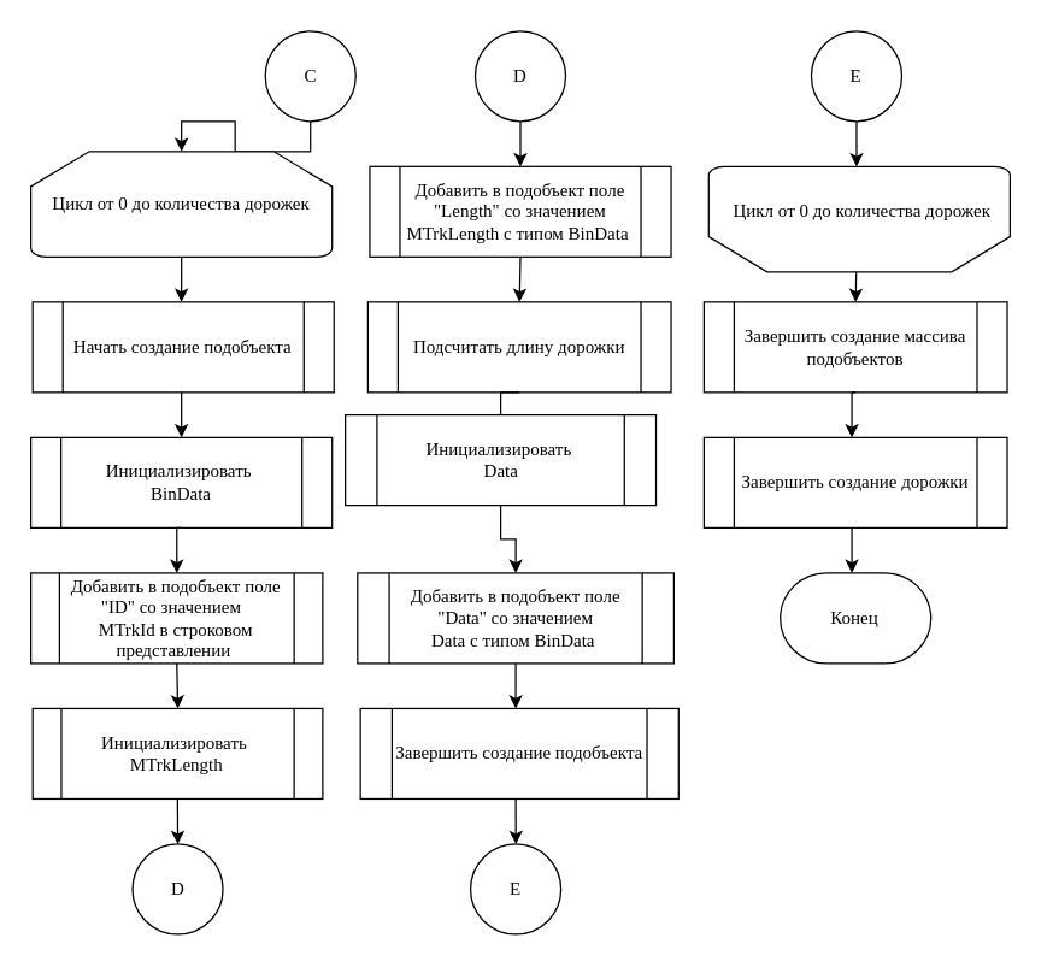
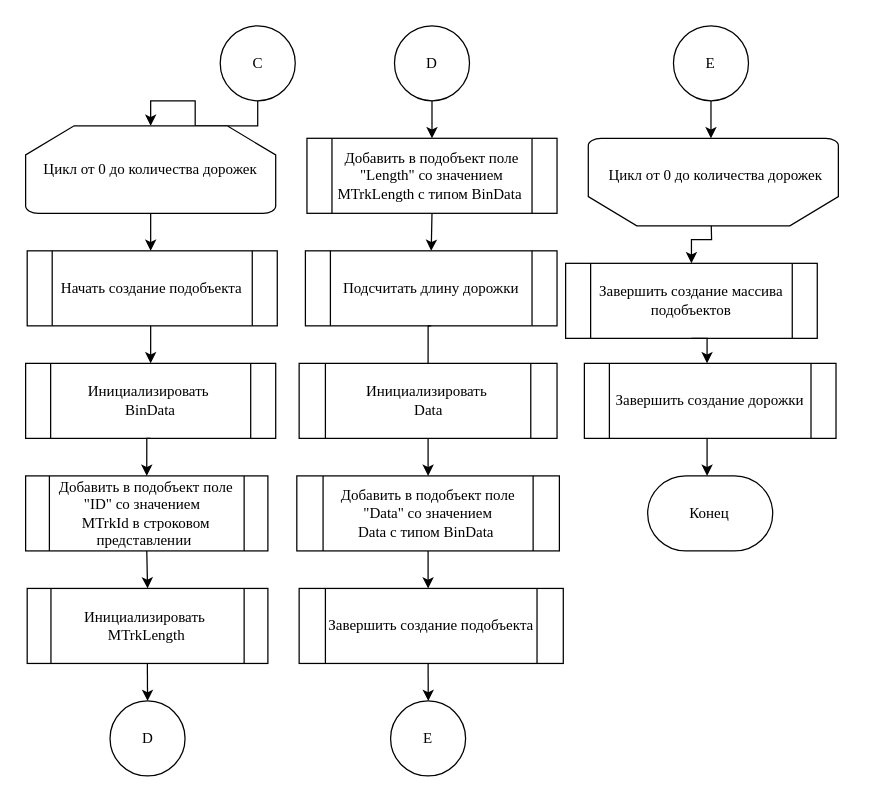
  <mxCell id="0" />
  <mxCell id="1" parent="0" />
  <mxCell id="2" style="edgeStyle=orthogonalEdgeStyle;rounded=0;orthogonalLoop=1;jettySize=auto;html=1;fontFamily=Times New Roman;fontSize=12;exitX=0.5;exitY=1;exitDx=0;exitDy=0;entryX=0.5;entryY=0;entryDx=0;entryDy=0;entryPerimeter=0;" edge="1" parent="1" source="29" target="31"><mxGeometry relative="1" as="geometry"><mxPoint x="120.571" y="80" as="sourcePoint" /><mxPoint x="120" y="110" as="targetPoint" /></mxGeometry></mxCell>
  <mxCell id="3" style="edgeStyle=orthogonalEdgeStyle;rounded=0;orthogonalLoop=1;jettySize=auto;html=1;exitX=0.5;exitY=1;exitDx=0;exitDy=0;entryX=0.5;entryY=0;entryDx=0;entryDy=0;fontFamily=Times New Roman;fontSize=12;" edge="1" parent="1" target="4"><mxGeometry relative="1" as="geometry"><mxPoint x="120.005" y="260" as="sourcePoint" /><mxPoint x="117.5" y="300" as="targetPoint" /></mxGeometry></mxCell>
  <mxCell id="4" value="&lt;div style=&quot;font-size: 13px;&quot;&gt;&lt;div style=&quot;font-size: 12px;&quot;&gt;Инициализировать&amp;nbsp;&lt;/div&gt;&lt;span style=&quot;font-size: 12px;&quot;&gt;BinData&lt;/span&gt;&lt;br&gt;&lt;/div&gt;&lt;div style=&quot;text-align: start;&quot;&gt;&lt;/div&gt;" style="shape=process;whiteSpace=wrap;html=1;backgroundOutline=1;fontFamily=Times New Roman;fontSize=12;strokeWidth=1;" vertex="1" parent="1"><mxGeometry x="20" y="290" width="200" height="60" as="geometry" /></mxCell>
  <mxCell id="5" value="&lt;div style=&quot;&quot;&gt;&lt;br&gt;&lt;/div&gt;&lt;div style=&quot;&quot;&gt;&lt;div&gt;Добавить в подобъект поле &quot;ID&quot; со значением &amp;nbsp;&lt;/div&gt;MTrkId в строковом представлении&amp;nbsp;&lt;div&gt;&amp;nbsp;&lt;/div&gt;&lt;/div&gt;&lt;div style=&quot;text-align: start;&quot;&gt;&lt;/div&gt;" style="shape=process;whiteSpace=wrap;html=1;backgroundOutline=1;fontFamily=Times New Roman;fontSize=12;strokeWidth=1;" vertex="1" parent="1"><mxGeometry x="20" y="380" width="193.75" height="60" as="geometry" /></mxCell>
  <mxCell id="6" style="edgeStyle=orthogonalEdgeStyle;rounded=0;orthogonalLoop=1;jettySize=auto;html=1;exitX=0.5;exitY=1;exitDx=0;exitDy=0;entryX=0.5;entryY=0;entryDx=0;entryDy=0;fontFamily=Times New Roman;fontSize=12;" edge="1" parent="1" source="4" target="5"><mxGeometry relative="1" as="geometry"><mxPoint x="117.27" y="360" as="sourcePoint" /><mxPoint x="117.27" y="390" as="targetPoint" /></mxGeometry></mxCell>
  <mxCell id="7" style="edgeStyle=orthogonalEdgeStyle;rounded=0;orthogonalLoop=1;jettySize=auto;html=1;exitX=0.5;exitY=1;exitDx=0;exitDy=0;fontFamily=Times New Roman;fontSize=12;entryX=0.5;entryY=0;entryDx=0;entryDy=0;" edge="1" parent="1" source="5" target="8"><mxGeometry relative="1" as="geometry"><mxPoint x="117.27" y="450" as="sourcePoint" /><mxPoint x="117" y="470" as="targetPoint" /></mxGeometry></mxCell>
  <mxCell id="8" value="&lt;div style=&quot;&quot;&gt;&lt;div&gt;Инициализировать&amp;nbsp;&lt;/div&gt;MTrkLength&lt;br&gt;&lt;/div&gt;&lt;div style=&quot;text-align: start;&quot;&gt;&lt;/div&gt;" style="shape=process;whiteSpace=wrap;html=1;backgroundOutline=1;fontFamily=Times New Roman;fontSize=12;strokeWidth=1;" vertex="1" parent="1"><mxGeometry x="21.25" y="470" width="192.5" height="60" as="geometry" /></mxCell>
  <mxCell id="9" value="D" style="ellipse;whiteSpace=wrap;html=1;aspect=fixed;fontFamily=Times New Roman;fontSize=12;strokeWidth=1;" vertex="1" parent="1"><mxGeometry x="87.5" y="560" width="60" height="60" as="geometry" /></mxCell>
  <mxCell id="10" style="edgeStyle=orthogonalEdgeStyle;rounded=0;orthogonalLoop=1;jettySize=auto;html=1;exitX=0.5;exitY=1;exitDx=0;exitDy=0;fontFamily=Times New Roman;fontSize=12;entryX=0.5;entryY=0;entryDx=0;entryDy=0;" edge="1" parent="1" target="9"><mxGeometry relative="1" as="geometry"><mxPoint x="117.35" y="530" as="sourcePoint" /><mxPoint x="118" y="550" as="targetPoint" /><Array as="points" /></mxGeometry></mxCell>
  <mxCell id="11" style="edgeStyle=orthogonalEdgeStyle;rounded=0;orthogonalLoop=1;jettySize=auto;html=1;fontFamily=Times New Roman;fontSize=12;entryX=0.5;entryY=0;entryDx=0;entryDy=0;exitX=0.5;exitY=1;exitDx=0;exitDy=0;" edge="1" parent="1" source="20" target="13"><mxGeometry relative="1" as="geometry"><mxPoint x="363" y="90" as="sourcePoint" /><mxPoint x="342.474" y="110" as="targetPoint" /></mxGeometry></mxCell>
  <mxCell id="12" style="edgeStyle=orthogonalEdgeStyle;rounded=0;orthogonalLoop=1;jettySize=auto;html=1;exitX=0.5;exitY=1;exitDx=0;exitDy=0;entryX=0.5;entryY=0;entryDx=0;entryDy=0;fontFamily=Times New Roman;fontSize=12;" edge="1" parent="1" source="13" target="14"><mxGeometry relative="1" as="geometry"><mxPoint x="345" y="170" as="sourcePoint" /><mxPoint x="345" y="210" as="targetPoint" /></mxGeometry></mxCell>
  <mxCell id="13" value="&lt;div style=&quot;&quot;&gt;&lt;br&gt;&lt;/div&gt;&lt;div style=&quot;&quot;&gt;&lt;div&gt;Добавить в&amp;nbsp;подобъект&amp;nbsp;поле &quot;Length&quot; со значением&lt;/div&gt;MTrkLength&amp;nbsp;с типом BinData&amp;nbsp;&lt;div&gt;&amp;nbsp;&lt;/div&gt;&lt;/div&gt;&lt;div style=&quot;text-align: start;&quot;&gt;&lt;/div&gt;" style="shape=process;whiteSpace=wrap;html=1;backgroundOutline=1;fontFamily=Times New Roman;fontSize=12;strokeWidth=1;" vertex="1" parent="1"><mxGeometry x="245" y="110" width="200" height="60" as="geometry" /></mxCell>
  <mxCell id="14" value="&lt;div style=&quot;&quot;&gt;Подсчитать длину дорожки&lt;br&gt;&lt;/div&gt;&lt;div style=&quot;text-align: start;&quot;&gt;&lt;/div&gt;" style="shape=process;whiteSpace=wrap;html=1;backgroundOutline=1;fontFamily=Times New Roman;fontSize=12;strokeWidth=1;" vertex="1" parent="1"><mxGeometry x="243.75" y="200" width="201.25" height="60" as="geometry" /></mxCell>
- <mxCell id="15" value="&lt;div style=&quot;&quot;&gt;Инициализировать&amp;nbsp;&lt;/div&gt;Data&lt;div style=&quot;text-align: start;&quot;&gt;&lt;/div&gt;" style="shape=process;whiteSpace=wrap;html=1;backgroundOutline=1;fontFamily=Times New Roman;fontSize=12;strokeWidth=1;" vertex="1" parent="1"><mxGeometry x="228.75" y="275" width="206.25" height="60" as="geometry" /></mxCell>
+ <mxCell id="15" value="&lt;div style=&quot;&quot;&gt;Инициализировать&amp;nbsp;&lt;/div&gt;Data&lt;div style=&quot;text-align: start;&quot;&gt;&lt;/div&gt;" style="shape=process;whiteSpace=wrap;html=1;backgroundOutline=1;fontFamily=Times New Roman;fontSize=12;strokeWidth=1;" vertex="1" parent="1"><mxGeometry x="238.75" y="290" width="206.25" height="60" as="geometry" /></mxCell>
  <mxCell id="16" style="edgeStyle=orthogonalEdgeStyle;rounded=0;orthogonalLoop=1;jettySize=auto;html=1;exitX=0.5;exitY=1;exitDx=0;exitDy=0;entryX=0.5;entryY=0;entryDx=0;entryDy=0;fontFamily=Times New Roman;fontSize=12;endArrow=none;" edge="1" parent="1" source="14" target="15"><mxGeometry relative="1" as="geometry"><mxPoint x="344.77" y="270" as="sourcePoint" /><mxPoint x="344.77" y="300" as="targetPoint" /></mxGeometry></mxCell>
  <mxCell id="17" style="edgeStyle=orthogonalEdgeStyle;rounded=0;orthogonalLoop=1;jettySize=auto;html=1;exitX=0.5;exitY=1;exitDx=0;exitDy=0;fontFamily=Times New Roman;fontSize=12;entryX=0.5;entryY=0;entryDx=0;entryDy=0;" edge="1" parent="1" source="15" target="18"><mxGeometry relative="1" as="geometry"><mxPoint x="344.77" y="360" as="sourcePoint" /><mxPoint x="344.5" y="380" as="targetPoint" /></mxGeometry></mxCell>
  <mxCell id="18" value="&lt;div style=&quot;&quot;&gt;&lt;br&gt;&lt;/div&gt;&lt;div style=&quot;&quot;&gt;Добавить в&amp;nbsp;подобъект&amp;nbsp;поле &quot;Data&quot; со значением&lt;/div&gt;Data с типом BinData&amp;nbsp;&lt;div style=&quot;&quot;&gt;&amp;nbsp;&lt;/div&gt;&lt;div style=&quot;text-align: start;&quot;&gt;&lt;/div&gt;" style="shape=process;whiteSpace=wrap;html=1;backgroundOutline=1;fontFamily=Times New Roman;fontSize=12;strokeWidth=1;" vertex="1" parent="1"><mxGeometry x="236.88" y="380" width="210" height="60" as="geometry" /></mxCell>
  <mxCell id="19" value="E" style="ellipse;whiteSpace=wrap;html=1;aspect=fixed;fontFamily=Times New Roman;fontSize=12;strokeWidth=1;" vertex="1" parent="1"><mxGeometry x="311.88" y="560" width="60" height="60" as="geometry" /></mxCell>
  <mxCell id="20" value="D" style="ellipse;whiteSpace=wrap;html=1;aspect=fixed;fontFamily=Times New Roman;fontSize=12;strokeWidth=1;" vertex="1" parent="1"><mxGeometry x="315" y="20" width="60" height="60" as="geometry" /></mxCell>
  <mxCell id="21" style="edgeStyle=orthogonalEdgeStyle;rounded=0;orthogonalLoop=1;jettySize=auto;html=1;exitX=0.5;exitY=1;exitDx=0;exitDy=0;fontFamily=Times New Roman;fontSize=12;entryX=0.5;entryY=0;entryDx=0;entryDy=0;" edge="1" parent="1" source="18"><mxGeometry relative="1" as="geometry"><mxPoint x="341.585" y="450" as="sourcePoint" /><mxPoint x="341.885" y="470" as="targetPoint" /></mxGeometry></mxCell>
  <mxCell id="22" style="edgeStyle=orthogonalEdgeStyle;rounded=0;orthogonalLoop=1;jettySize=auto;html=1;exitX=0.5;exitY=1;exitDx=0;exitDy=0;fontFamily=Times New Roman;fontSize=12;" edge="1" parent="1"><mxGeometry relative="1" as="geometry"><mxPoint x="341.885" y="530" as="sourcePoint" /><mxPoint x="342" y="560" as="targetPoint" /></mxGeometry></mxCell>
  <mxCell id="23" style="edgeStyle=orthogonalEdgeStyle;rounded=0;orthogonalLoop=1;jettySize=auto;html=1;fontFamily=Times New Roman;fontSize=12;entryX=0.5;entryY=0;entryDx=0;entryDy=0;exitX=0.5;exitY=1;exitDx=0;exitDy=0;" edge="1" parent="1" source="28"><mxGeometry relative="1" as="geometry"><mxPoint x="586.12" y="90" as="sourcePoint" /><mxPoint x="568.12" y="110" as="targetPoint" /></mxGeometry></mxCell>
  <mxCell id="24" style="edgeStyle=orthogonalEdgeStyle;rounded=0;orthogonalLoop=1;jettySize=auto;html=1;exitX=0.5;exitY=1;exitDx=0;exitDy=0;entryX=0.5;entryY=0;entryDx=0;entryDy=0;fontFamily=Times New Roman;fontSize=12;" edge="1" parent="1" target="25"><mxGeometry relative="1" as="geometry"><mxPoint x="568.12" y="170" as="sourcePoint" /><mxPoint x="568.12" y="210" as="targetPoint" /></mxGeometry></mxCell>
- <mxCell id="25" value="&lt;div style=&quot;&quot;&gt;Завершить создание массива подобъектов&lt;br&gt;&lt;/div&gt;&lt;div style=&quot;text-align: start;&quot;&gt;&lt;/div&gt;" style="shape=process;whiteSpace=wrap;html=1;backgroundOutline=1;fontFamily=Times New Roman;fontSize=12;strokeWidth=1;" vertex="1" parent="1"><mxGeometry x="466.87" y="200" width="201.25" height="60" as="geometry" /></mxCell>
+ <mxCell id="25" value="&lt;div style=&quot;&quot;&gt;Завершить создание массива подобъектов&lt;br&gt;&lt;/div&gt;&lt;div style=&quot;text-align: start;&quot;&gt;&lt;/div&gt;" style="shape=process;whiteSpace=wrap;html=1;backgroundOutline=1;fontFamily=Times New Roman;fontSize=12;strokeWidth=1;" vertex="1" parent="1"><mxGeometry x="451.87" y="210" width="201.25" height="60" as="geometry" /></mxCell>
  <mxCell id="26" style="edgeStyle=orthogonalEdgeStyle;rounded=0;orthogonalLoop=1;jettySize=auto;html=1;exitX=0.5;exitY=1;exitDx=0;exitDy=0;entryX=0.5;entryY=0;entryDx=0;entryDy=0;fontFamily=Times New Roman;fontSize=12;" edge="1" parent="1" source="25"><mxGeometry relative="1" as="geometry"><mxPoint x="567.89" y="270" as="sourcePoint" /><mxPoint x="564.995" y="290" as="targetPoint" /></mxGeometry></mxCell>
  <mxCell id="27" style="edgeStyle=orthogonalEdgeStyle;rounded=0;orthogonalLoop=1;jettySize=auto;html=1;exitX=0.5;exitY=1;exitDx=0;exitDy=0;fontFamily=Times New Roman;fontSize=12;entryX=0.5;entryY=0;entryDx=0;entryDy=0;" edge="1" parent="1"><mxGeometry relative="1" as="geometry"><mxPoint x="564.995" y="350" as="sourcePoint" /><mxPoint x="565" y="380" as="targetPoint" /></mxGeometry></mxCell>
  <mxCell id="28" value="E" style="ellipse;whiteSpace=wrap;html=1;aspect=fixed;fontFamily=Times New Roman;fontSize=12;strokeWidth=1;" vertex="1" parent="1"><mxGeometry x="538.12" y="20" width="60" height="60" as="geometry" /></mxCell>
  <mxCell id="29" value="C" style="ellipse;whiteSpace=wrap;html=1;aspect=fixed;fontFamily=Times New Roman;fontSize=12;strokeWidth=1;" vertex="1" parent="1"><mxGeometry x="175.63" y="20" width="60" height="60" as="geometry" /></mxCell>
  <mxCell id="30" style="edgeStyle=orthogonalEdgeStyle;rounded=0;orthogonalLoop=1;jettySize=auto;html=1;entryX=0.5;entryY=0;entryDx=0;entryDy=0;fontSize=12;" edge="1" parent="1" source="31"><mxGeometry relative="1" as="geometry"><mxPoint x="120.005" y="200" as="targetPoint" /></mxGeometry></mxCell>
  <mxCell id="31" value="&lt;span style=&quot;font-family: &amp;quot;Times New Roman&amp;quot;;&quot;&gt;Цикл от 0 до количества дорожек&lt;/span&gt;" style="strokeWidth=1;html=1;shape=mxgraph.flowchart.loop_limit;whiteSpace=wrap;fontSize=12;" vertex="1" parent="1"><mxGeometry x="20" y="100" width="200" height="70" as="geometry" /></mxCell>
  <mxCell id="32" value="&lt;div style=&quot;font-size: 13px;&quot;&gt;&lt;div style=&quot;font-size: 12px;&quot;&gt;Начать создание подобъекта&lt;/div&gt;&lt;/div&gt;&lt;div style=&quot;text-align: start;&quot;&gt;&lt;/div&gt;" style="shape=process;whiteSpace=wrap;html=1;backgroundOutline=1;fontFamily=Times New Roman;fontSize=12;strokeWidth=1;" vertex="1" parent="1"><mxGeometry x="21.25" y="200" width="200" height="60" as="geometry" /></mxCell>
  <mxCell id="33" value="&lt;div style=&quot;font-size: 13px;&quot;&gt;&lt;div style=&quot;font-size: 12px;&quot;&gt;Завершить создание подобъекта&lt;/div&gt;&lt;/div&gt;&lt;div style=&quot;text-align: start;&quot;&gt;&lt;/div&gt;" style="shape=process;whiteSpace=wrap;html=1;backgroundOutline=1;fontFamily=Times New Roman;fontSize=12;strokeWidth=1;" vertex="1" parent="1"><mxGeometry x="238.75" y="470" width="211.25" height="60" as="geometry" /></mxCell>
  <mxCell id="34" value="" style="strokeWidth=1;html=1;shape=mxgraph.flowchart.loop_limit;whiteSpace=wrap;fontSize=12;rotation=-180;" vertex="1" parent="1"><mxGeometry x="470" y="110" width="200" height="70" as="geometry" /></mxCell>
  <mxCell id="35" value="&lt;span style=&quot;font-family: &amp;quot;Times New Roman&amp;quot;; background-color: rgb(255, 255, 255);&quot;&gt;Цикл от 0 до количества дорожек&lt;/span&gt;" style="text;html=1;strokeColor=none;fillColor=none;align=center;verticalAlign=middle;whiteSpace=wrap;rounded=0;fontSize=12;" vertex="1" parent="1"><mxGeometry x="466.87" y="117.5" width="210" height="45" as="geometry" /></mxCell>
  <mxCell id="36" value="&lt;div style=&quot;&quot;&gt;Завершить создание дорожки&lt;br&gt;&lt;/div&gt;&lt;div style=&quot;text-align: start;&quot;&gt;&lt;/div&gt;" style="shape=process;whiteSpace=wrap;html=1;backgroundOutline=1;fontFamily=Times New Roman;fontSize=12;strokeWidth=1;" vertex="1" parent="1"><mxGeometry x="466.87" y="290" width="201.25" height="60" as="geometry" /></mxCell>
  <mxCell id="37" value="&lt;font face=&quot;Times New Roman&quot;&gt;Конец&lt;/font&gt;" style="strokeWidth=1;html=1;shape=mxgraph.flowchart.terminator;whiteSpace=wrap;" vertex="1" parent="1"><mxGeometry x="517.49" y="380" width="100" height="60" as="geometry" /></mxCell>
